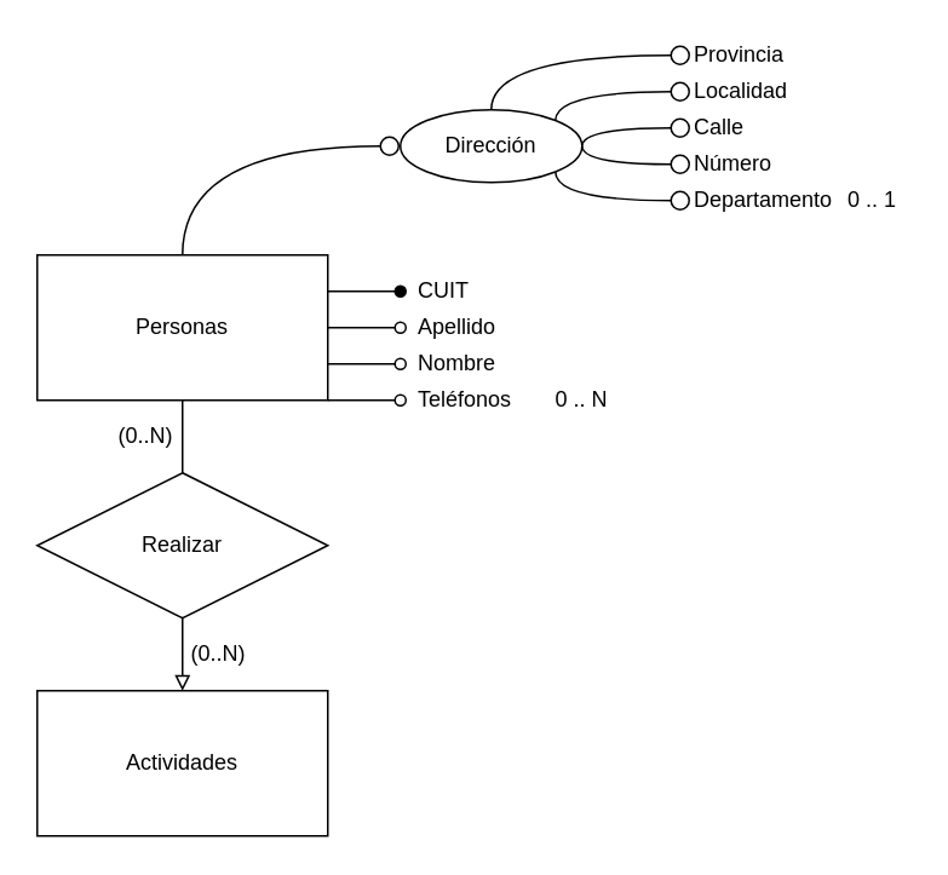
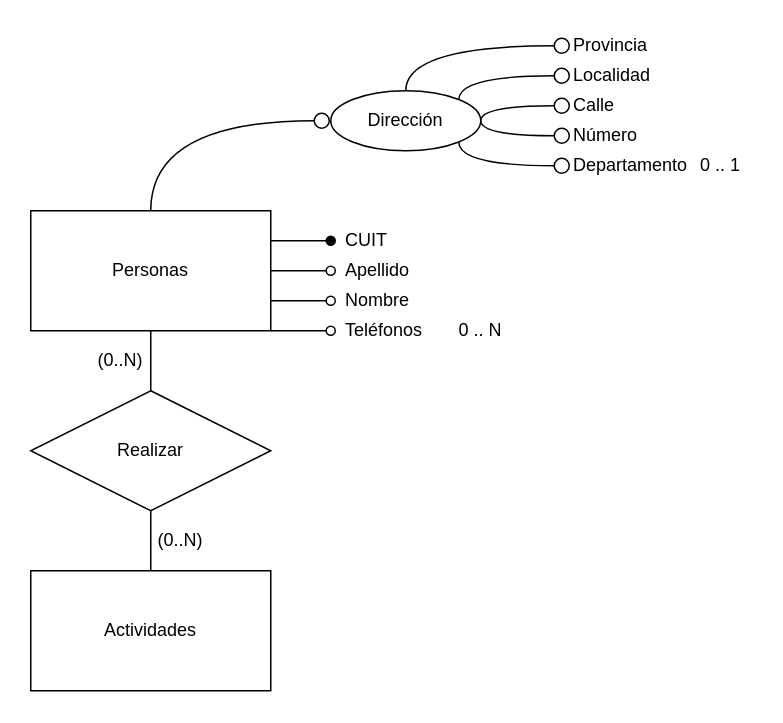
  <mxCell id="0" />
  <mxCell id="1" parent="0" />
  <mxCell id="2" value="" style="group" vertex="1" connectable="0" parent="1"><mxGeometry x="20" y="20" width="480" height="440" as="geometry" /></mxCell>
  <mxCell id="3" value="Personas" style="rounded=0;whiteSpace=wrap;html=1;" vertex="1" parent="2"><mxGeometry y="120" width="160" height="80" as="geometry" /></mxCell>
  <mxCell id="4" value="Dirección" style="ellipse;whiteSpace=wrap;html=1;labelPadding=0;noLabel=0;perimeter=ellipsePerimeter;fixDash=0;container=0;dropTarget=0;collapsible=0;part=0;" vertex="1" parent="2"><mxGeometry x="200" y="40" width="100" height="40" as="geometry" /></mxCell>
  <mxCell id="5" style="edgeStyle=orthogonalEdgeStyle;curved=1;html=1;exitX=0.5;exitY=0;exitDx=0;exitDy=0;entryX=0;entryY=0.5;entryDx=0;entryDy=0;labelBorderColor=none;strokeWidth=1;endArrow=circle;endFill=0;endSize=4;targetPerimeterSpacing=8;sourcePerimeterSpacing=0;startFill=1;snapToPoint=1;ignoreEdge=0;orthogonal=0;comic=0;targetPortConstraint=none;arcSize=20;" edge="1" parent="2" source="3" target="4"><mxGeometry relative="1" as="geometry" /></mxCell>
  <mxCell id="6" value="Provincia" style="text;html=1;strokeColor=none;fillColor=none;align=left;verticalAlign=middle;whiteSpace=wrap;rounded=0;" vertex="1" parent="2"><mxGeometry x="360" width="80" height="20" as="geometry" /></mxCell>
  <mxCell id="7" style="edgeStyle=orthogonalEdgeStyle;curved=1;html=1;exitX=0.5;exitY=0;exitDx=0;exitDy=0;labelBorderColor=none;strokeWidth=1;endArrow=circle;endFill=0;endSize=4;sourcePerimeterSpacing=0;targetPerimeterSpacing=0;entryX=0;entryY=0.5;entryDx=0;entryDy=0;" edge="1" parent="2" source="4" target="6"><mxGeometry relative="1" as="geometry"><mxPoint x="340" y="30" as="targetPoint" /><Array as="points"><mxPoint x="250" y="10" /></Array></mxGeometry></mxCell>
  <mxCell id="8" value="Localidad" style="text;html=1;strokeColor=none;fillColor=none;align=left;verticalAlign=middle;whiteSpace=wrap;rounded=0;" vertex="1" parent="2"><mxGeometry x="360" y="20" width="80" height="20" as="geometry" /></mxCell>
  <mxCell id="9" style="edgeStyle=orthogonalEdgeStyle;curved=1;html=1;exitX=1;exitY=0;exitDx=0;exitDy=0;labelBorderColor=none;strokeWidth=1;endArrow=circle;endFill=0;endSize=4;sourcePerimeterSpacing=0;targetPerimeterSpacing=0;entryX=0;entryY=0.5;entryDx=0;entryDy=0;" edge="1" parent="2" source="4" target="8"><mxGeometry relative="1" as="geometry"><mxPoint x="340" y="60" as="targetPoint" /><Array as="points"><mxPoint x="285" y="30" /></Array></mxGeometry></mxCell>
  <mxCell id="10" value="Calle" style="text;html=1;strokeColor=none;fillColor=none;align=left;verticalAlign=middle;whiteSpace=wrap;rounded=0;" vertex="1" parent="2"><mxGeometry x="360" y="40" width="80" height="20" as="geometry" /></mxCell>
  <mxCell id="11" style="edgeStyle=orthogonalEdgeStyle;curved=1;html=1;exitX=1;exitY=0.5;exitDx=0;exitDy=0;labelBorderColor=none;strokeWidth=1;endArrow=circle;endFill=0;endSize=4;sourcePerimeterSpacing=0;targetPerimeterSpacing=0;entryX=0;entryY=0.5;entryDx=0;entryDy=0;" edge="1" parent="2" source="4" target="10"><mxGeometry relative="1" as="geometry"><mxPoint x="340" y="90" as="targetPoint" /><Array as="points"><mxPoint x="300" y="50" /></Array></mxGeometry></mxCell>
  <mxCell id="12" value="Número" style="text;html=1;strokeColor=none;fillColor=none;align=left;verticalAlign=middle;whiteSpace=wrap;rounded=0;" vertex="1" parent="2"><mxGeometry x="360" y="60" width="80" height="20" as="geometry" /></mxCell>
  <mxCell id="13" style="edgeStyle=orthogonalEdgeStyle;curved=1;html=1;exitX=1;exitY=0.5;exitDx=0;exitDy=0;entryX=0;entryY=0.5;entryDx=0;entryDy=0;labelBorderColor=none;strokeWidth=1;endArrow=circle;endFill=0;endSize=4;sourcePerimeterSpacing=0;targetPerimeterSpacing=0;" edge="1" parent="2" source="4" target="12"><mxGeometry relative="1" as="geometry"><Array as="points"><mxPoint x="300" y="70" /></Array></mxGeometry></mxCell>
  <mxCell id="14" value="Departamento" style="text;html=1;strokeColor=none;fillColor=none;align=left;verticalAlign=middle;whiteSpace=wrap;rounded=0;" vertex="1" parent="2"><mxGeometry x="360" y="80" width="80" height="20" as="geometry" /></mxCell>
  <mxCell id="15" style="edgeStyle=orthogonalEdgeStyle;curved=1;html=1;exitX=1;exitY=1;exitDx=0;exitDy=0;entryX=0;entryY=0.5;entryDx=0;entryDy=0;labelBorderColor=none;strokeWidth=1;endArrow=circle;endFill=0;endSize=4;sourcePerimeterSpacing=0;targetPerimeterSpacing=0;" edge="1" parent="2" source="4" target="14"><mxGeometry relative="1" as="geometry"><Array as="points"><mxPoint x="285" y="90" /></Array></mxGeometry></mxCell>
  <mxCell id="16" value="0 .. 1" style="text;html=1;strokeColor=none;fillColor=none;align=center;verticalAlign=middle;whiteSpace=wrap;rounded=0;" vertex="1" parent="2"><mxGeometry x="440" y="80" width="40" height="20" as="geometry" /></mxCell>
  <mxCell id="17" value="" style="group;align=left;" vertex="1" connectable="0" parent="2"><mxGeometry x="200" y="110" width="120" height="20" as="geometry" /></mxCell>
  <mxCell id="18" style="edgeStyle=entityRelationEdgeStyle;html=1;labelBorderColor=none;strokeWidth=1;endArrow=oval;endFill=0;endSize=6;targetPerimeterSpacing=0;curved=1;align=left;exitX=1;exitY=0.5;exitDx=0;exitDy=0;" edge="1" target="20" parent="2" source="3"><mxGeometry relative="1" as="geometry"><mxPoint x="170" y="160" as="sourcePoint" /></mxGeometry></mxCell>
  <mxCell id="19" value="" style="group;spacingLeft=2;align=center;" vertex="1" connectable="0" parent="2"><mxGeometry x="200" y="150" width="120" height="20" as="geometry" /></mxCell>
  <mxCell id="20" value="Apellido" style="text;html=1;strokeColor=none;fillColor=none;align=left;verticalAlign=middle;whiteSpace=wrap;rounded=0;container=0;spacingLeft=8;" vertex="1" parent="19"><mxGeometry width="80" height="20" as="geometry" /></mxCell>
  <mxCell id="21" style="edgeStyle=entityRelationEdgeStyle;html=1;labelBorderColor=none;strokeWidth=1;endArrow=oval;endFill=1;endSize=6;targetPerimeterSpacing=0;curved=1;align=left;exitX=1;exitY=0.25;exitDx=0;exitDy=0;" edge="1" target="23" parent="2" source="3"><mxGeometry relative="1" as="geometry"><mxPoint x="170" y="140" as="sourcePoint" /></mxGeometry></mxCell>
  <mxCell id="22" value="" style="group;spacingLeft=2;align=center;" vertex="1" connectable="0" parent="2"><mxGeometry x="200" y="130" width="120" height="20" as="geometry" /></mxCell>
  <mxCell id="23" value="CUIT" style="text;html=1;strokeColor=none;fillColor=none;align=left;verticalAlign=middle;whiteSpace=wrap;rounded=0;container=0;spacingLeft=8;" vertex="1" parent="22"><mxGeometry width="80" height="20" as="geometry" /></mxCell>
  <mxCell id="24" style="edgeStyle=entityRelationEdgeStyle;html=1;labelBorderColor=none;strokeWidth=1;endArrow=oval;endFill=0;endSize=6;targetPerimeterSpacing=0;curved=1;align=left;exitX=1;exitY=0.75;exitDx=0;exitDy=0;" edge="1" target="26" parent="2" source="3"><mxGeometry relative="1" as="geometry"><mxPoint x="180" y="180" as="sourcePoint" /></mxGeometry></mxCell>
  <mxCell id="25" value="" style="group;spacingLeft=2;align=center;" vertex="1" connectable="0" parent="2"><mxGeometry x="200" y="170" width="120" height="20" as="geometry" /></mxCell>
  <mxCell id="26" value="Nombre" style="text;html=1;strokeColor=none;fillColor=none;align=left;verticalAlign=middle;whiteSpace=wrap;rounded=0;container=0;spacingLeft=8;" vertex="1" parent="25"><mxGeometry width="80" height="20" as="geometry" /></mxCell>
  <mxCell id="27" style="edgeStyle=entityRelationEdgeStyle;html=1;labelBorderColor=none;strokeWidth=1;endArrow=oval;endFill=0;endSize=6;targetPerimeterSpacing=0;curved=1;align=left;exitX=1;exitY=1;exitDx=0;exitDy=0;" edge="1" target="29" parent="2" source="3"><mxGeometry relative="1" as="geometry"><mxPoint x="180" y="210" as="sourcePoint" /></mxGeometry></mxCell>
  <mxCell id="28" value="" style="group;spacingLeft=2;align=center;" vertex="1" connectable="0" parent="2"><mxGeometry x="200" y="190" width="120" height="20" as="geometry" /></mxCell>
  <mxCell id="29" value="Teléfonos" style="text;html=1;strokeColor=none;fillColor=none;align=left;verticalAlign=middle;whiteSpace=wrap;rounded=0;container=0;spacingLeft=8;" vertex="1" parent="28"><mxGeometry width="80" height="20" as="geometry" /></mxCell>
  <mxCell id="30" value="0 ..&amp;nbsp;N" style="text;html=1;strokeColor=none;fillColor=none;align=center;verticalAlign=middle;whiteSpace=wrap;rounded=0;container=0;" vertex="1" parent="28"><mxGeometry x="80" width="40" height="20" as="geometry" /></mxCell>
  <mxCell id="31" style="edgeStyle=orthogonalEdgeStyle;curved=1;html=1;exitX=0.5;exitY=0;exitDx=0;exitDy=0;entryX=0.5;entryY=1;entryDx=0;entryDy=0;labelBorderColor=none;strokeWidth=1;endArrow=none;endFill=0;endSize=6;sourcePerimeterSpacing=0;targetPerimeterSpacing=0;" edge="1" parent="2" source="32" target="3"><mxGeometry relative="1" as="geometry" /></mxCell>
  <mxCell id="32" value="Realizar" style="rhombus;whiteSpace=wrap;html=1;" vertex="1" parent="2"><mxGeometry y="240" width="160" height="80" as="geometry" /></mxCell>
  <mxCell id="33" value="(0..N)" style="text;html=1;strokeColor=none;fillColor=none;align=center;verticalAlign=middle;whiteSpace=wrap;rounded=0;" vertex="1" parent="2"><mxGeometry x="80" y="330" width="40" height="20" as="geometry" /></mxCell>
  <mxCell id="34" value="(0..N)" style="text;html=1;strokeColor=none;fillColor=none;align=center;verticalAlign=middle;whiteSpace=wrap;rounded=0;" vertex="1" parent="2"><mxGeometry x="40" y="210" width="40" height="20" as="geometry" /></mxCell>
  <mxCell id="35" value="Actividades" style="rounded=0;whiteSpace=wrap;html=1;" vertex="1" parent="2"><mxGeometry y="360" width="160" height="80" as="geometry" /></mxCell>
- <mxCell id="36" style="edgeStyle=orthogonalEdgeStyle;curved=1;html=1;exitX=0.5;exitY=1;exitDx=0;exitDy=0;labelBorderColor=none;strokeWidth=1;endArrow=block;endFill=0;endSize=6;sourcePerimeterSpacing=0;targetPerimeterSpacing=0;entryX=0.5;entryY=0;entryDx=0;entryDy=0;" edge="1" parent="2" source="32" target="35"><mxGeometry relative="1" as="geometry"><mxPoint x="80.476" y="360" as="targetPoint" /></mxGeometry></mxCell>
+ <mxCell id="36" style="edgeStyle=orthogonalEdgeStyle;curved=1;html=1;exitX=0.5;exitY=1;exitDx=0;exitDy=0;labelBorderColor=none;strokeWidth=1;endArrow=none;endFill=0;endSize=6;sourcePerimeterSpacing=0;targetPerimeterSpacing=0;entryX=0.5;entryY=0;entryDx=0;entryDy=0;" edge="1" parent="2" source="32" target="35"><mxGeometry relative="1" as="geometry"><mxPoint x="80.476" y="360" as="targetPoint" /></mxGeometry></mxCell>
